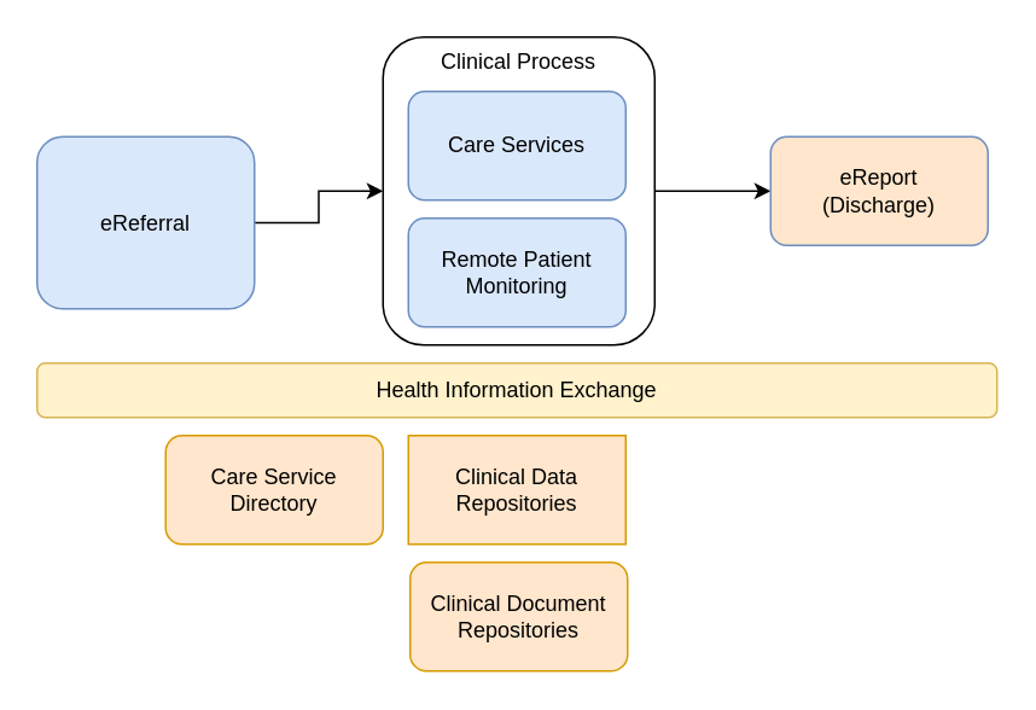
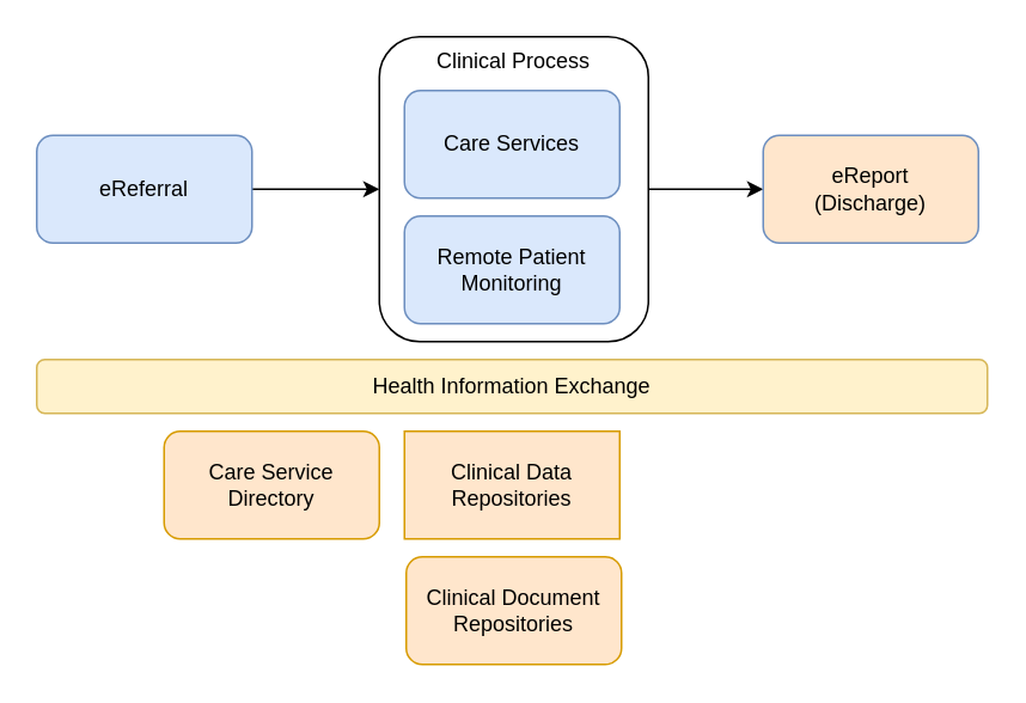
  <mxCell id="0" />
  <mxCell id="1" parent="0" />
  <mxCell id="2" value="Clinical Process" style="rounded=1;whiteSpace=wrap;html=1;verticalAlign=top;" vertex="1" parent="1"><mxGeometry x="211" y="20" width="150" height="170" as="geometry" /></mxCell>
  <mxCell id="3" value="" style="edgeStyle=orthogonalEdgeStyle;rounded=0;orthogonalLoop=1;jettySize=auto;html=1;exitX=1;exitY=0.5;exitDx=0;exitDy=0;" edge="1" parent="1" source="2" target="5"><mxGeometry relative="1" as="geometry" /></mxCell>
  <mxCell id="4" value="Remote Patient Monitoring" style="rounded=1;whiteSpace=wrap;html=1;fillColor=#dae8fc;strokeColor=#6c8ebf;" vertex="1" parent="1"><mxGeometry x="225" y="120" width="120" height="60" as="geometry" /></mxCell>
  <mxCell id="5" value="eReport&lt;br&gt;(Discharge)" style="whiteSpace=wrap;html=1;fillColor=#ffe6cc;strokeColor=#6c8ebf;rounded=1;" vertex="1" parent="1"><mxGeometry x="425" y="75" width="120" height="60" as="geometry" /></mxCell>
  <mxCell id="6" style="edgeStyle=orthogonalEdgeStyle;rounded=0;orthogonalLoop=1;jettySize=auto;html=1;entryX=0;entryY=0.5;entryDx=0;entryDy=0;" edge="1" parent="1" source="7" target="2"><mxGeometry relative="1" as="geometry" /></mxCell>
- <mxCell id="7" value="eReferral" style="whiteSpace=wrap;html=1;fillColor=#dae8fc;strokeColor=#6c8ebf;rounded=1;" vertex="1" parent="1"><mxGeometry x="20" y="75" width="120" height="95" as="geometry" /></mxCell>
+ <mxCell id="7" value="eReferral" style="whiteSpace=wrap;html=1;fillColor=#dae8fc;strokeColor=#6c8ebf;rounded=1;" vertex="1" parent="1"><mxGeometry x="20" y="75" width="120" height="60" as="geometry" /></mxCell>
  <mxCell id="8" value="Health Information Exchange" style="rounded=1;whiteSpace=wrap;html=1;fillColor=#fff2cc;strokeColor=#d6b656;" vertex="1" parent="1"><mxGeometry x="20" y="200" width="530" height="30" as="geometry" /></mxCell>
  <mxCell id="9" value="Clinical Data Repositories" style="whiteSpace=wrap;html=1;fillColor=#ffe6cc;strokeColor=#d79b00;rounded=0;" vertex="1" parent="1"><mxGeometry x="225" y="240" width="120" height="60" as="geometry" /></mxCell>
  <mxCell id="10" value="Care Services" style="rounded=1;whiteSpace=wrap;html=1;fillColor=#dae8fc;strokeColor=#6c8ebf;" vertex="1" parent="1"><mxGeometry x="225" y="50" width="120" height="60" as="geometry" /></mxCell>
  <mxCell id="11" value="Clinical Document Repositories" style="rounded=1;whiteSpace=wrap;html=1;fillColor=#ffe6cc;strokeColor=#d79b00;" vertex="1" parent="1"><mxGeometry x="226" y="310" width="120" height="60" as="geometry" /></mxCell>
  <mxCell id="12" value="Care Service Directory" style="rounded=1;whiteSpace=wrap;html=1;fillColor=#ffe6cc;strokeColor=#d79b00;" vertex="1" parent="1"><mxGeometry x="91" y="240" width="120" height="60" as="geometry" /></mxCell>
